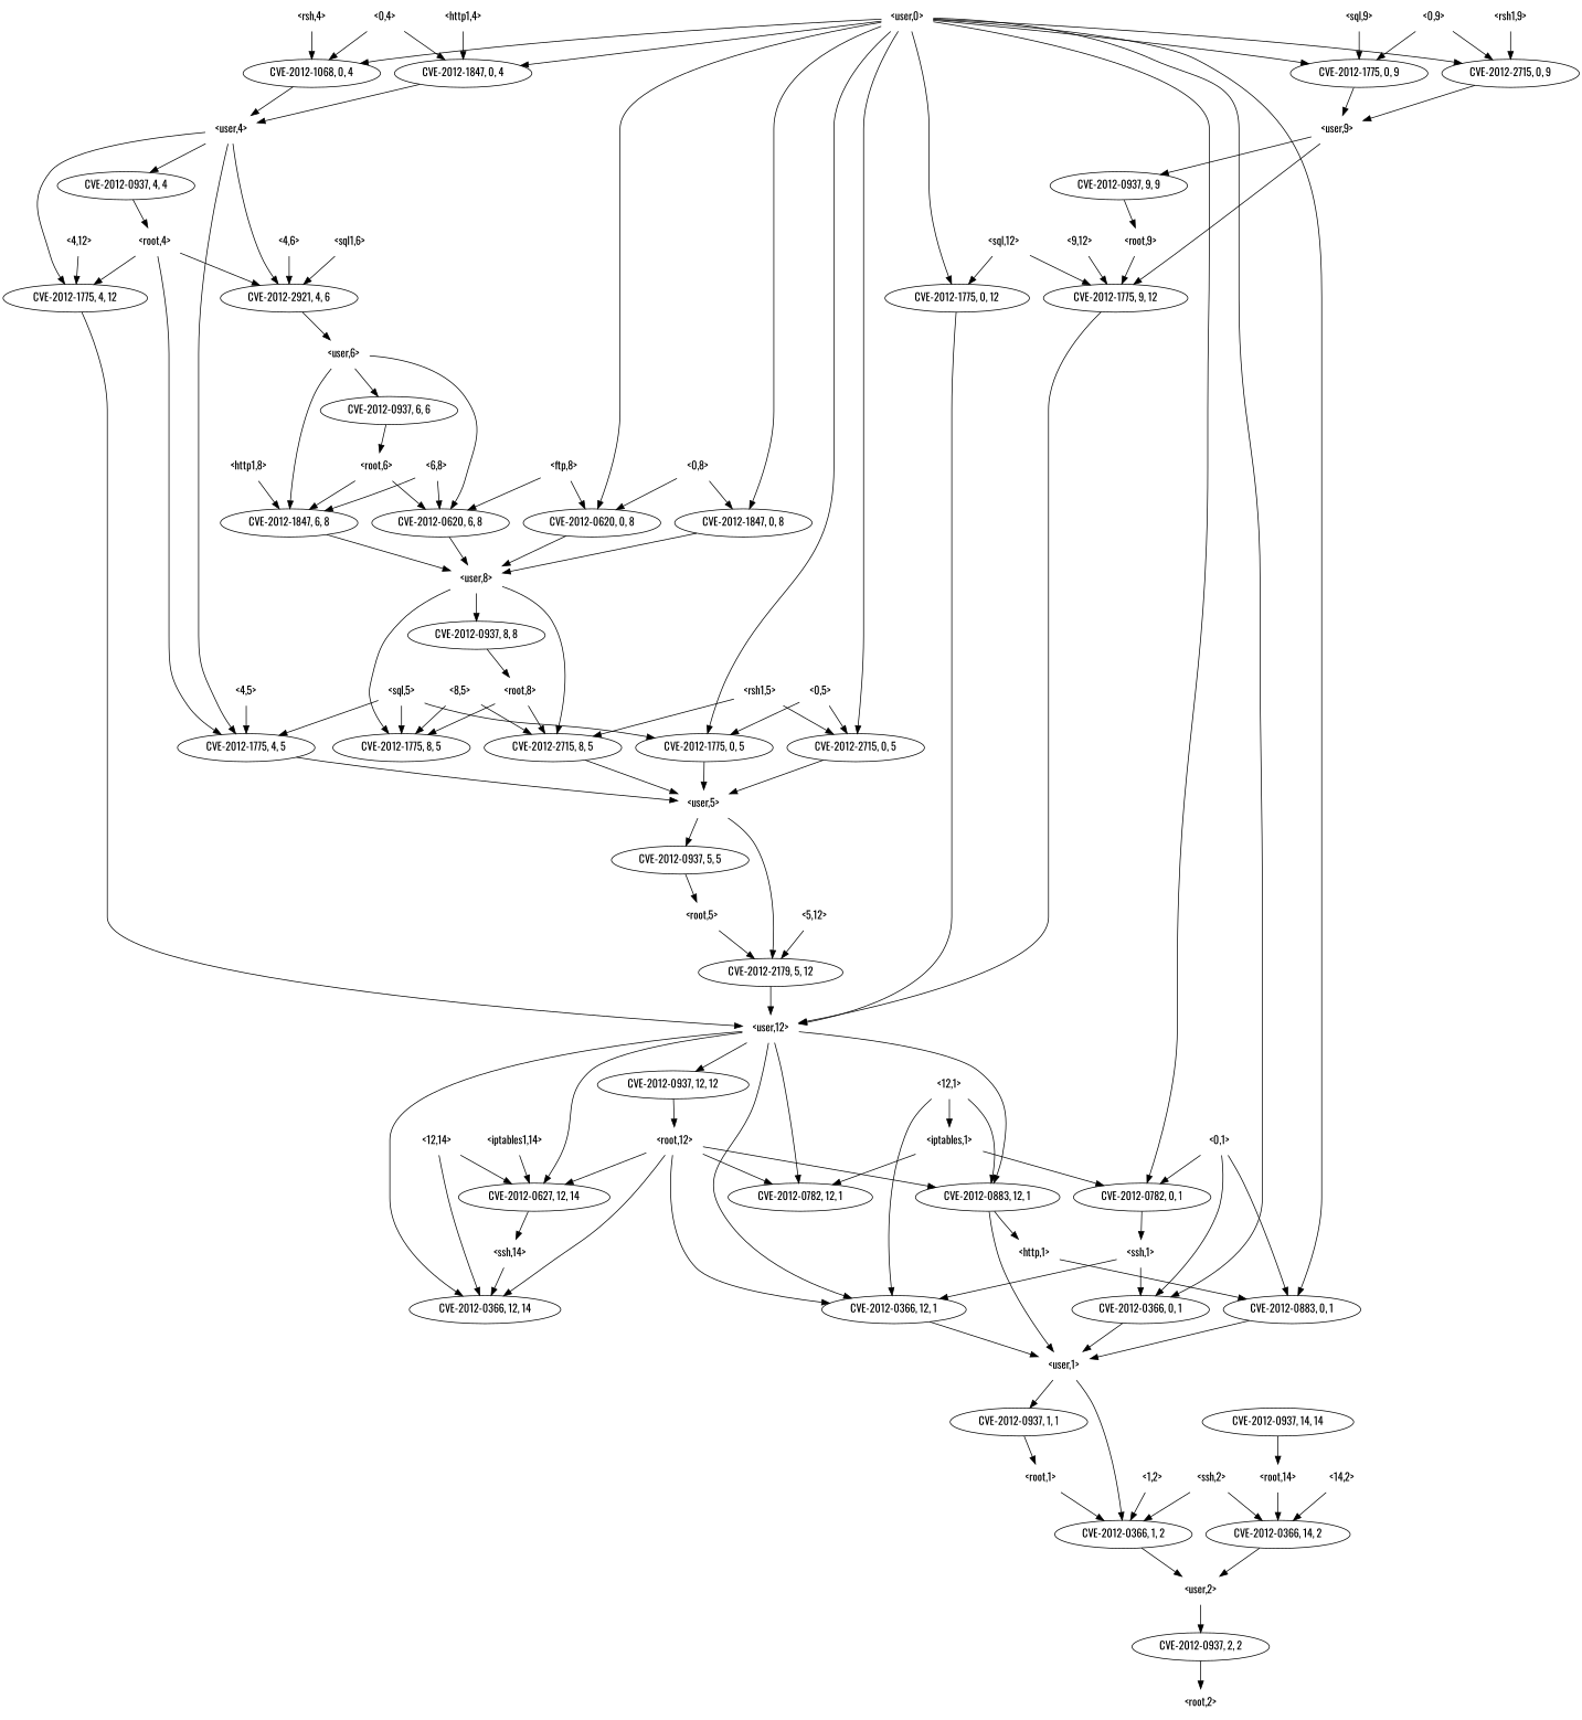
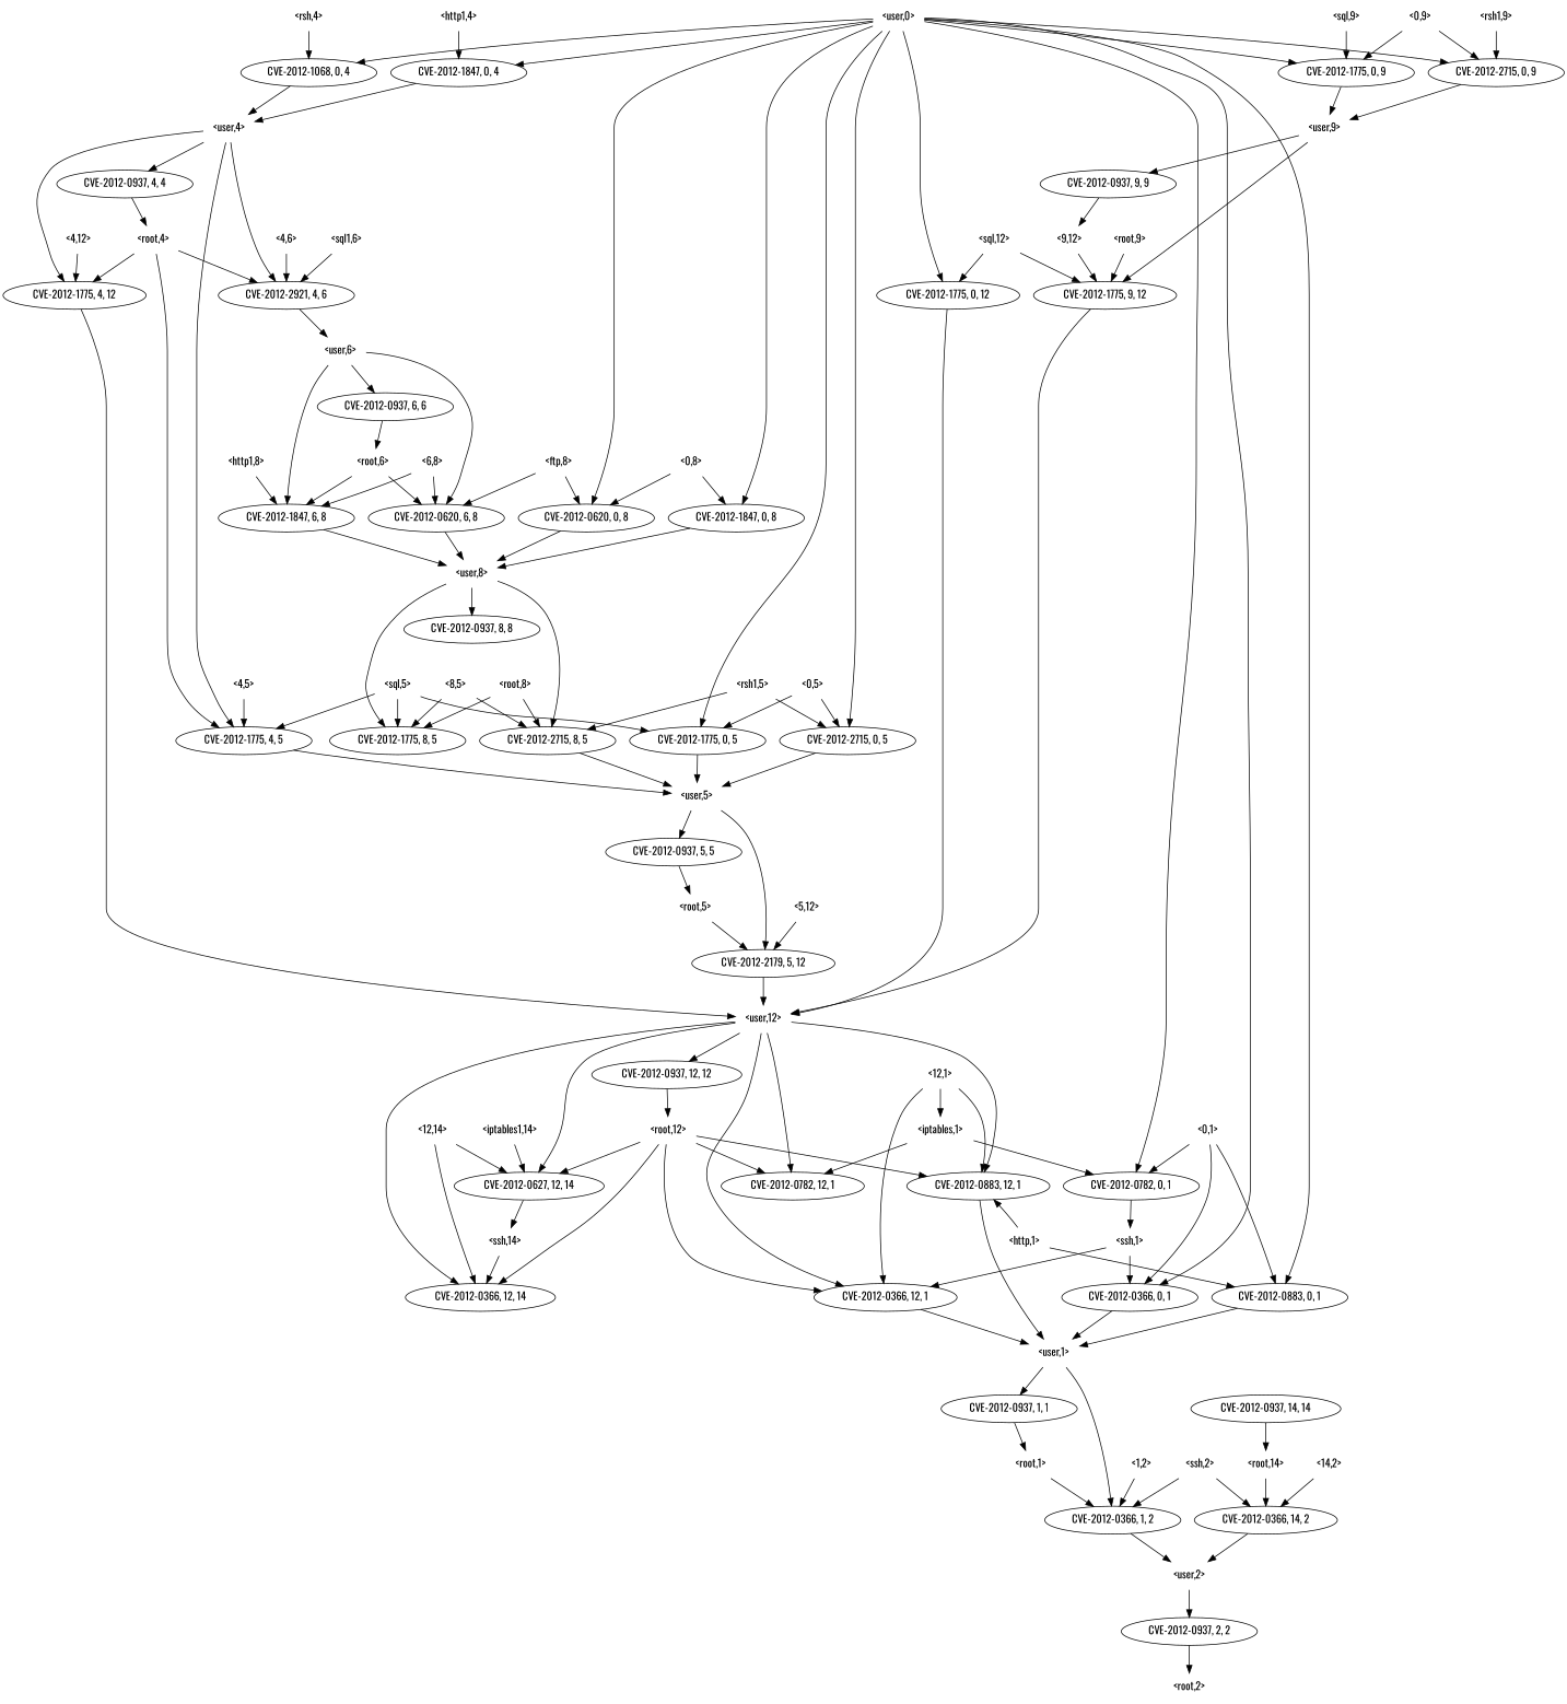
  strict digraph {
    fontname=Oswald
    node [fontname=Oswald shape=plaintext]
    edge [fontname=Oswald]
    "<rsh,4>" [height=0.5 width=0.81944]
    n2 [height=0.5 label=<CVE-2012-1068, 0, 4> width=2.4499 shape=""]
    "<user,4>" [height=0.5 width=0.91667]
    n4 [height=0.5 label=<CVE-2012-2921, 4, 6> width=2.4499 shape=""]
    n5 [height=0.5 label=<CVE-2012-1775, 4, 12> width=2.5686 shape=""]
    n6 [height=0.5 label=<CVE-2012-1775, 4, 5> width=2.4499 shape=""]
    n7 [height=0.5 label=<CVE-2012-0937, 4, 4> width=2.4499 shape=""]
    "<user,6>" [height=0.5 width=0.91667]
    "<user,12>" [height=0.5 width=1.0069]
    "<user,5>" [height=0.5 width=0.91667]
    "<root,4>" [height=0.5 width=0.89583]
    "<iptables1,14>" [height=0.5 width=1.3681]
    n13 [height=0.5 label=<CVE-2012-0627, 12, 14> width=2.7013 shape=""]
    "<ssh,14>" [height=0.5 width=0.94444]
    n15 [height=0.5 label=<CVE-2012-0366, 12, 14> width=2.7013 shape=""]
    "<sql,9>" [height=0.5 width=0.8125]
    n17 [height=0.5 label=<CVE-2012-1775, 0, 9> width=2.4499 shape=""]
    "<user,9>" [height=0.5 width=0.91667]
    n19 [height=0.5 label=<CVE-2012-0937, 9, 9> width=2.4499 shape=""]
    n20 [height=0.5 label=<CVE-2012-1775, 9, 12> width=2.5686 shape=""]
    "<root,9>" [height=0.5 width=0.89583]
    "<12,1>" [height=0.5 width=0.78472]
    n23 [height=0.5 label=<CVE-2012-0366, 12, 1> width=2.5686 shape=""]
    n24 [height=0.5 label=<CVE-2012-0883, 12, 1> width=2.5686 shape=""]
    "<iptables,1>" [height=0.5 width=1.1944]
    n26 [height=0.5 label=<CVE-2012-0782, 12, 1> width=2.5686 shape=""]
    "<user,1>" [height=0.5 width=0.91667]
    "<ssh,1>" [height=0.5 width=0.84028]
    n29 [height=0.5 label=<CVE-2012-0366, 0, 1> width=2.4499 shape=""]
    n30 [height=0.5 label=<CVE-2012-0366, 1, 2> width=2.4499 shape=""]
    n31 [height=0.5 label=<CVE-2012-0937, 1, 1> width=2.4499 shape=""]
    "<user,2>" [height=0.5 width=0.91667]
    "<root,1>" [height=0.5 width=0.89583]
    n34 [height=0.5 label=<CVE-2012-0937, 2, 2> width=2.4499 shape=""]
    "<root,2>" [height=0.5 width=0.89583]
    n36 [height=0.5 label=<CVE-2012-0937, 12, 12> width=2.7013 shape=""]
    "<root,12>" [height=0.5 width=1]
    "<root,14>" [height=0.5 width=1]
    n39 [height=0.5 label=<CVE-2012-0366, 14, 2> width=2.5686 shape=""]
    n40 [height=0.5 label=<CVE-2012-2179, 5, 12> width=2.5686 shape=""]
    "<4,6>" [height=0.5 width=0.75]
    n42 [height=0.5 label=<CVE-2012-0620, 6, 8> width=2.4499 shape=""]
    n43 [height=0.5 label=<CVE-2012-1847, 6, 8> width=2.4499 shape=""]
    n44 [height=0.5 label=<CVE-2012-0937, 6, 6> width=2.4499 shape=""]
    "<user,8>" [height=0.5 width=0.91667]
    "<root,6>" [height=0.5 width=0.89583]
    n47 [height=0.5 label=<CVE-2012-1775, 8, 5> width=2.4499 shape=""]
    n48 [height=0.5 label=<CVE-2012-0937, 8, 8> width=2.4499 shape=""]
    n49 [height=0.5 label=<CVE-2012-2715, 8, 5> width=2.4499 shape=""]
    "<root,8>" [height=0.5 width=0.89583]
    n51 [height=0.5 label=<CVE-2012-0937, 5, 5> width=2.4499 shape=""]
    "<root,5>" [height=0.5 width=0.89583]
    "<rsh1,9>" [height=0.5 width=0.92361]
    n54 [height=0.5 label=<CVE-2012-2715, 0, 9> width=2.4499 shape=""]
    "<4,12>" [height=0.5 width=0.78472]
    n56 [height=0.5 label=<CVE-2012-1775, 0, 5> width=2.4499 shape=""]
    n57 [height=0.5 label=<CVE-2012-0883, 0, 1> width=2.4499 shape=""]
    "<user,0>" [height=0.5 width=0.91667]
    n59 [height=0.5 label=<CVE-2012-1847, 0, 8> width=2.4499 shape=""]
    n60 [height=0.5 label=<CVE-2012-1847, 0, 4> width=2.4499 shape=""]
    n61 [height=0.5 label=<CVE-2012-1775, 0, 12> width=2.5686 shape=""]
    n62 [height=0.5 label=<CVE-2012-2715, 0, 5> width=2.4499 shape=""]
    n63 [height=0.5 label=<CVE-2012-0782, 0, 1> width=2.4499 shape=""]
    n64 [height=0.5 label=<CVE-2012-0620, 0, 8> width=2.4499 shape=""]
    "<0,1>" [height=0.5 width=0.75]
    "<http,1>" [height=0.5 width=0.89583]
    "<14,2>" [height=0.5 width=0.78472]
    "<5,12>" [height=0.5 width=0.78472]
    "<0,8>" [height=0.5 width=0.75]
    n70 [height=0.5 label=<CVE-2012-0937, 14, 14> width=2.7013 shape=""]
    "<9,12>" [height=0.5 width=0.78472]
    "<ftp,8>" [height=0.5 width=0.8125]
    "<http1,4>" [height=0.5 width=0.97917]
    "<rsh1,5>" [height=0.5 width=0.92361]
    "<6,8>" [height=0.5 width=0.75]
    "<0,9>" [height=0.5 width=0.75]
    "<sql,5>" [height=0.5 width=0.8125]
    "<ssh,2>" [height=0.5 width=0.84028]
-   "<0,4>" [height=0.5 width=0.75]
    "<8,5>" [height=0.5 width=0.75]
    "<0,5>" [height=0.5 width=0.75]
    "<sql1,6>" [height=0.5 width=0.91667]
    "<12,14>" [height=0.5 width=0.88889]
    "<4,5>" [height=0.5 width=0.75]
    "<1,2>" [height=0.5 width=0.75]
    "<sql,12>" [height=0.5 width=0.91667]
    "<http1,8>" [height=0.5 width=0.97917]
    "<rsh,4>" -> n2
    n2 -> "<user,4>"
    "<user,4>" -> n4
    "<user,4>" -> n5
    "<user,4>" -> n6
    "<user,4>" -> n7
    n4 -> "<user,6>"
    n5 -> "<user,12>"
    n6 -> "<user,5>"
    n7 -> "<root,4>"
    "<user,6>" -> n42
    "<user,6>" -> n43
    "<user,6>" -> n44
    "<user,12>" -> n13
    "<user,12>" -> n15
    "<user,12>" -> n23
    "<user,12>" -> n24
    "<user,12>" -> n26
    "<user,12>" -> n36
    "<user,5>" -> n40
    "<user,5>" -> n51
    "<root,4>" -> n4
    "<root,4>" -> n5
    "<root,4>" -> n6
    "<iptables1,14>" -> n13
    n13 -> "<ssh,14>"
    "<ssh,14>" -> n15
    "<sql,9>" -> n17
    n17 -> "<user,9>"
    "<user,9>" -> n19
    "<user,9>" -> n20
-   n19 -> "<root,9>"
+   n19 -> "<9,12>"
    n20 -> "<user,12>"
    "<root,9>" -> n20
    "<12,1>" -> n23
    "<12,1>" -> n24
    "<12,1>" -> "<iptables,1>"
    n23 -> "<user,1>"
    n24 -> "<user,1>"
    "<iptables,1>" -> n26
    "<iptables,1>" -> n63
    "<user,1>" -> n30
    "<user,1>" -> n31
    "<ssh,1>" -> n23
    "<ssh,1>" -> n29
    n29 -> "<user,1>"
    n30 -> "<user,2>"
    n31 -> "<root,1>"
    "<user,2>" -> n34
    "<root,1>" -> n30
    n34 -> "<root,2>"
    n36 -> "<root,12>"
    "<root,12>" -> n13
    "<root,12>" -> n15
    "<root,12>" -> n23
    "<root,12>" -> n24
    "<root,12>" -> n26
    "<root,14>" -> n39
    n39 -> "<user,2>"
    n40 -> "<user,12>"
    "<4,6>" -> n4
    n42 -> "<user,8>"
    n43 -> "<user,8>"
    n44 -> "<root,6>"
    "<user,8>" -> n47
    "<user,8>" -> n48
    "<user,8>" -> n49
    "<root,6>" -> n42
    "<root,6>" -> n43
-   n48 -> "<root,8>"
    n49 -> "<user,5>"
    "<root,8>" -> n47
    "<root,8>" -> n49
    n51 -> "<root,5>"
    "<root,5>" -> n40
    "<rsh1,9>" -> n54
    n54 -> "<user,9>"
    "<4,12>" -> n5
    n56 -> "<user,5>"
    n57 -> "<user,1>"
    "<user,0>" -> n2
    "<user,0>" -> n17
    "<user,0>" -> n29
    "<user,0>" -> n54
    "<user,0>" -> n56
    "<user,0>" -> n57
    "<user,0>" -> n59
    "<user,0>" -> n60
    "<user,0>" -> n61
    "<user,0>" -> n62
    "<user,0>" -> n63
    "<user,0>" -> n64
    n59 -> "<user,8>"
    n60 -> "<user,4>"
    n61 -> "<user,12>"
    n62 -> "<user,5>"
    n63 -> "<ssh,1>"
    n64 -> "<user,8>"
    "<0,1>" -> n29
    "<0,1>" -> n57
    "<0,1>" -> n63
-   n24 -> "<http,1>"
+   "<http,1>" -> n24
    "<http,1>" -> n57
    "<14,2>" -> n39
    "<5,12>" -> n40
    "<0,8>" -> n59
    "<0,8>" -> n64
    n70 -> "<root,14>"
    "<9,12>" -> n20
    "<ftp,8>" -> n42
    "<ftp,8>" -> n64
    "<http1,4>" -> n60
    "<rsh1,5>" -> n49
    "<rsh1,5>" -> n62
    "<6,8>" -> n42
    "<6,8>" -> n43
    "<0,9>" -> n17
    "<0,9>" -> n54
    "<sql,5>" -> n6
    "<sql,5>" -> n47
    "<sql,5>" -> n56
    "<ssh,2>" -> n30
    "<ssh,2>" -> n39
-   "<0,4>" -> n2
-   "<0,4>" -> n60
    "<8,5>" -> n47
    "<8,5>" -> n49
    "<0,5>" -> n56
    "<0,5>" -> n62
    "<sql1,6>" -> n4
    "<12,14>" -> n13
    "<12,14>" -> n15
    "<4,5>" -> n6
    "<1,2>" -> n30
    "<sql,12>" -> n20
    "<sql,12>" -> n61
    "<http1,8>" -> n43
  }
